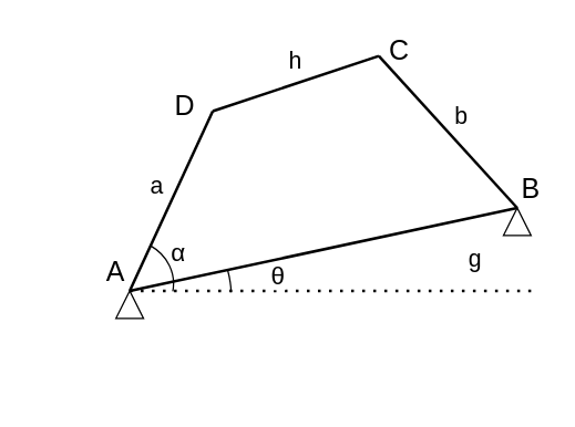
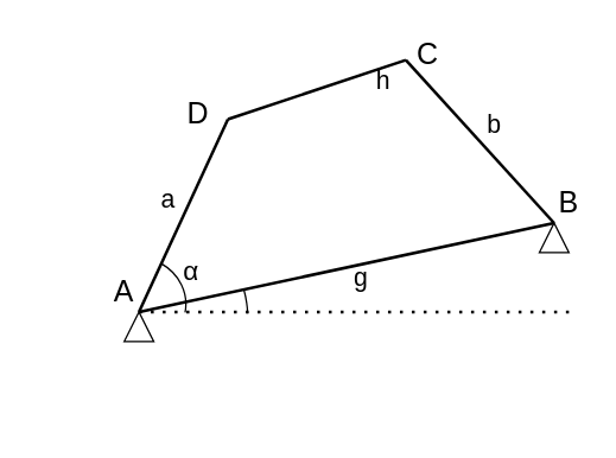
  <mxCell id="0" />
  <mxCell id="1" parent="0" />
  <mxCell id="2" value="" style="triangle;whiteSpace=wrap;html=1;rotation=-90;" parent="1" vertex="1"><mxGeometry x="83" y="210" width="20" height="20" as="geometry" /></mxCell>
  <mxCell id="3" value="" style="triangle;whiteSpace=wrap;html=1;rotation=-90;" parent="1" vertex="1"><mxGeometry x="363" y="150" width="20" height="20" as="geometry" /></mxCell>
  <mxCell id="4" value="" style="endArrow=none;html=1;rounded=0;exitX=1;exitY=0.5;exitDx=0;exitDy=0;entryX=1;entryY=0.5;entryDx=0;entryDy=0;strokeWidth=2;" parent="1" source="2" target="3" edge="1"><mxGeometry width="50" height="50" relative="1" as="geometry"><mxPoint x="143" y="240" as="sourcePoint" /><mxPoint x="193" y="190" as="targetPoint" /></mxGeometry></mxCell>
  <mxCell id="5" value="" style="endArrow=none;html=1;rounded=0;exitX=1;exitY=0.5;exitDx=0;exitDy=0;strokeWidth=2;" parent="1" source="2" edge="1"><mxGeometry width="50" height="50" relative="1" as="geometry"><mxPoint x="143" y="240" as="sourcePoint" /><mxPoint x="153" y="80" as="targetPoint" /></mxGeometry></mxCell>
  <mxCell id="6" value="" style="endArrow=none;html=1;rounded=0;entryX=1;entryY=0.5;entryDx=0;entryDy=0;strokeWidth=2;" parent="1" target="3" edge="1"><mxGeometry width="50" height="50" relative="1" as="geometry"><mxPoint x="273" y="40" as="sourcePoint" /><mxPoint x="193" y="190" as="targetPoint" /></mxGeometry></mxCell>
  <mxCell id="7" value="" style="endArrow=none;html=1;rounded=0;strokeWidth=2;" parent="1" edge="1"><mxGeometry width="50" height="50" relative="1" as="geometry"><mxPoint x="153" y="80" as="sourcePoint" /><mxPoint x="273" y="40" as="targetPoint" /></mxGeometry></mxCell>
  <mxCell id="8" value="A" style="text;html=1;align=center;verticalAlign=middle;whiteSpace=wrap;rounded=0;fontSize=20;" parent="1" vertex="1"><mxGeometry x="73" y="180" width="20" height="30" as="geometry" /></mxCell>
  <mxCell id="9" value="B" style="text;html=1;align=center;verticalAlign=middle;whiteSpace=wrap;rounded=0;fontSize=20;" parent="1" vertex="1"><mxGeometry x="373" y="120" width="20" height="30" as="geometry" /></mxCell>
  <mxCell id="10" value="C" style="text;html=1;align=center;verticalAlign=middle;whiteSpace=wrap;rounded=0;fontSize=20;" parent="1" vertex="1"><mxGeometry x="278" y="20" width="20" height="30" as="geometry" /></mxCell>
  <mxCell id="11" value="D" style="text;html=1;align=center;verticalAlign=middle;whiteSpace=wrap;rounded=0;fontSize=20;" parent="1" vertex="1"><mxGeometry x="123" y="60" width="20" height="30" as="geometry" /></mxCell>
  <mxCell id="12" value="" style="endArrow=none;dashed=1;html=1;dashPattern=1 3;strokeWidth=2;rounded=0;exitX=1;exitY=1;exitDx=0;exitDy=0;" parent="1" source="8" edge="1"><mxGeometry width="50" height="50" relative="1" as="geometry"><mxPoint x="143" y="240" as="sourcePoint" /><mxPoint x="383" y="210" as="targetPoint" /></mxGeometry></mxCell>
  <mxCell id="13" value="" style="verticalLabelPosition=bottom;verticalAlign=top;html=1;shape=mxgraph.basic.arc;startAngle=0.292;endAngle=0.489;rotation=-75;" parent="1" vertex="1"><mxGeometry x="61.59" y="171.91" width="61.81" height="64.49" as="geometry" /></mxCell>
  <mxCell id="14" value="" style="verticalLabelPosition=bottom;verticalAlign=top;html=1;shape=mxgraph.basic.arc;startAngle=0.417;endAngle=0.452;rotation=-75;" parent="1" vertex="1"><mxGeometry x="20.83" y="140" width="144.34" height="146.95" as="geometry" /></mxCell>
  <mxCell id="15" value="&lt;span style=&quot;font-family: Arial, sans-serif; text-align: left; text-wrap-mode: wrap; background-color: rgb(255, 255, 255);&quot;&gt;&lt;font style=&quot;font-size: 18px;&quot;&gt;α&lt;/font&gt;&lt;/span&gt;" style="text;html=1;align=center;verticalAlign=middle;resizable=0;points=[];autosize=1;strokeColor=none;fillColor=none;" parent="1" vertex="1"><mxGeometry x="113" y="163" width="30" height="40" as="geometry" /></mxCell>
- <mxCell id="16" value="&lt;span style=&quot;font-family: Arial, sans-serif; font-size: 18px; text-align: left; text-wrap-mode: wrap; background-color: rgb(255, 255, 255);&quot;&gt;θ&lt;/span&gt;" style="text;html=1;align=center;verticalAlign=middle;resizable=0;points=[];autosize=1;strokeColor=none;fillColor=none;fontSize=18;fontColor=#000000;" parent="1" vertex="1"><mxGeometry x="185" y="180" width="30" height="40" as="geometry" /></mxCell>
  <mxCell id="17" value="a" style="text;html=1;align=center;verticalAlign=middle;whiteSpace=wrap;rounded=0;fontSize=17;" vertex="1" parent="1"><mxGeometry x="103" y="120" width="20" height="30" as="geometry" /></mxCell>
  <mxCell id="18" value="b" style="text;html=1;align=center;verticalAlign=middle;whiteSpace=wrap;rounded=0;fontSize=17;" vertex="1" parent="1"><mxGeometry x="323" y="70" width="20" height="30" as="geometry" /></mxCell>
- <mxCell id="19" value="h" style="text;html=1;align=center;verticalAlign=middle;whiteSpace=wrap;rounded=0;fontSize=17;" vertex="1" parent="1"><mxGeometry x="203" y="30" width="20" height="30" as="geometry" /></mxCell>
- <mxCell id="20" value="g" style="text;html=1;align=center;verticalAlign=middle;whiteSpace=wrap;rounded=0;fontSize=17;" vertex="1" parent="1"><mxGeometry x="333" y="173" width="20" height="30" as="geometry" /></mxCell>
+ <mxCell id="19" value="h" style="text;html=1;align=center;verticalAlign=middle;whiteSpace=wrap;rounded=0;fontSize=17;" vertex="1" parent="1"><mxGeometry x="248" y="40" width="20" height="30" as="geometry" /></mxCell>
+ <mxCell id="20" value="g" style="text;html=1;align=center;verticalAlign=middle;whiteSpace=wrap;rounded=0;fontSize=17;" vertex="1" parent="1"><mxGeometry x="233" y="173" width="20" height="30" as="geometry" /></mxCell>
